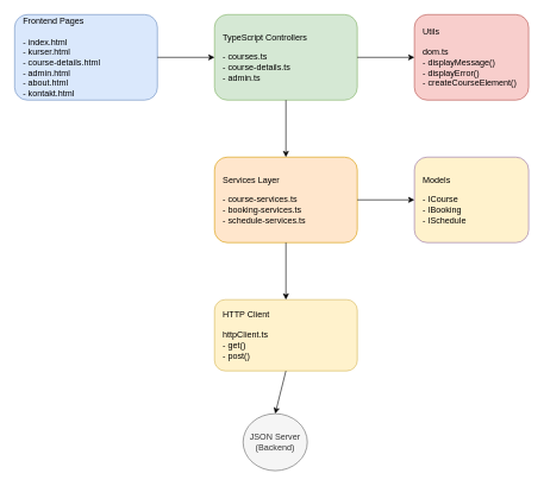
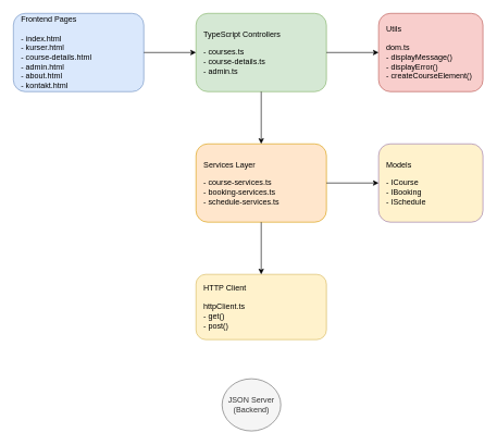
  <mxCell id="0" />
  <mxCell id="1" parent="0" />
  <mxCell id="2" value="Frontend Pages&#10;&#10;- index.html&#10;- kurser.html&#10;- course-details.html&#10;- admin.html&#10;- about.html&#10;- kontakt.html" style="rounded=1;whiteSpace=wrap;html=1;fillColor=#dae8fc;strokeColor=#6c8ebf;align=left;spacingLeft=10;fontColor=#000000;" parent="1" vertex="1"><mxGeometry x="20" y="20" width="200" height="120" as="geometry" /></mxCell>
  <mxCell id="3" value="TypeScript Controllers&#10;&#10;- courses.ts&#10;- course-details.ts&#10;- admin.ts" style="rounded=1;whiteSpace=wrap;html=1;fillColor=#d5e8d4;strokeColor=#82b366;align=left;spacingLeft=10;fontColor=#000000;" parent="1" vertex="1"><mxGeometry x="300" y="20" width="200" height="120" as="geometry" /></mxCell>
  <mxCell id="4" value="Services Layer&#10;&#10;- course-services.ts&#10;- booking-services.ts&#10;- schedule-services.ts" style="rounded=1;whiteSpace=wrap;html=1;fillColor=#ffe6cc;strokeColor=#d79b00;align=left;spacingLeft=10;fontColor=#000000;" parent="1" vertex="1"><mxGeometry x="300" y="220" width="200" height="120" as="geometry" /></mxCell>
  <mxCell id="5" value="HTTP Client&#10;&#10;httpClient.ts&#10;- get()&#10;- post()" style="rounded=1;whiteSpace=wrap;html=1;fillColor=#fff2cc;strokeColor=#d6b656;align=left;spacingLeft=10;fontColor=#000000;" parent="1" vertex="1"><mxGeometry x="300" y="420" width="200" height="100" as="geometry" /></mxCell>
  <mxCell id="6" value="Models&#10;&#10;- ICourse&#10;- IBooking&#10;- ISchedule" style="rounded=1;whiteSpace=wrap;html=1;fillColor=#fff2cc;strokeColor=#9673a6;align=left;spacingLeft=10;fontColor=#000000;" parent="1" vertex="1"><mxGeometry x="580" y="220" width="160" height="120" as="geometry" /></mxCell>
  <mxCell id="7" value="Utils&#10;&#10;dom.ts&#10;- displayMessage()&#10;- displayError()&#10;- createCourseElement()" style="rounded=1;whiteSpace=wrap;html=1;fillColor=#f8cecc;strokeColor=#b85450;align=left;spacingLeft=10;fontColor=#000000;" parent="1" vertex="1"><mxGeometry x="580" y="20" width="160" height="120" as="geometry" /></mxCell>
  <mxCell id="8" value="JSON Server&#10;(Backend)" style="ellipse;whiteSpace=wrap;html=1;fillColor=#f5f5f5;strokeColor=#666666;fontColor=#333333;" parent="1" vertex="1"><mxGeometry x="340" y="580" width="90" height="80" as="geometry" /></mxCell>
  <mxCell id="9" value="" style="endArrow=classic;html=1;exitX=1;exitY=0.5;entryX=0;entryY=0.5;fontColor=#000000;" parent="1" source="2" target="3" edge="1"><mxGeometry width="50" height="50" relative="1" as="geometry" /></mxCell>
  <mxCell id="10" value="" style="endArrow=classic;html=1;exitX=0.5;exitY=1;entryX=0.5;entryY=0;fontColor=#000000;" parent="1" source="3" target="4" edge="1"><mxGeometry width="50" height="50" relative="1" as="geometry" /></mxCell>
  <mxCell id="11" value="" style="endArrow=classic;html=1;exitX=0.5;exitY=1;entryX=0.5;entryY=0;fontColor=#000000;" parent="1" source="4" target="5" edge="1"><mxGeometry width="50" height="50" relative="1" as="geometry" /></mxCell>
- <mxCell id="12" value="" style="endArrow=classic;html=1;exitX=0.5;exitY=1;entryX=0.5;entryY=0;fontColor=#000000;" parent="1" source="5" target="8" edge="1"><mxGeometry width="50" height="50" relative="1" as="geometry" /></mxCell>
  <mxCell id="13" value="" style="endArrow=classic;html=1;exitX=1;exitY=0.5;entryX=0;entryY=0.5;fontColor=#000000;" parent="1" source="4" target="6" edge="1"><mxGeometry width="50" height="50" relative="1" as="geometry" /></mxCell>
  <mxCell id="14" value="" style="endArrow=classic;html=1;exitX=1;exitY=0.5;entryX=0;entryY=0.5;fontColor=#000000;" parent="1" source="3" target="7" edge="1"><mxGeometry width="50" height="50" relative="1" as="geometry" /></mxCell>
